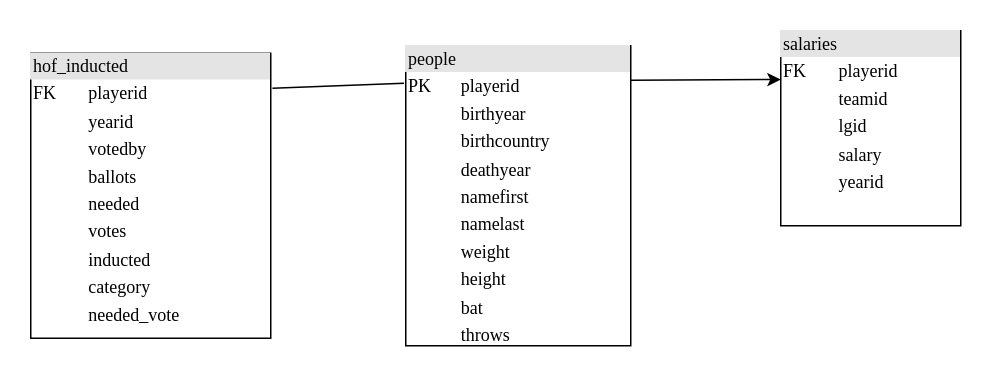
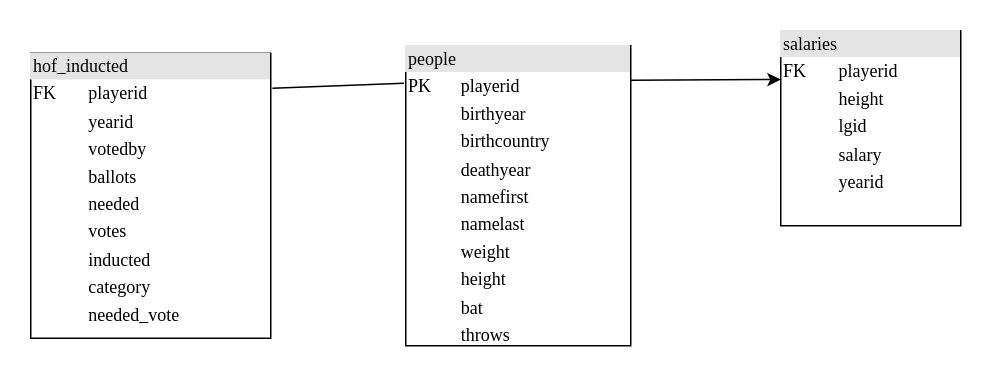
  <mxCell id="0" />
  <mxCell id="1" parent="0" />
  <mxCell id="2" value="&lt;div style=&quot;box-sizing: border-box ; width: 100% ; background: #e4e4e4 ; padding: 2px&quot;&gt;people&lt;/div&gt;&lt;table style=&quot;width: 100% ; font-size: 1em&quot; cellpadding=&quot;2&quot; cellspacing=&quot;0&quot;&gt;&lt;tbody&gt;&lt;tr&gt;&lt;td&gt;PK&lt;/td&gt;&lt;td&gt;playerid&lt;/td&gt;&lt;/tr&gt;&lt;tr&gt;&lt;td&gt;&lt;br&gt;&lt;/td&gt;&lt;td&gt;birthyear&lt;/td&gt;&lt;/tr&gt;&lt;tr&gt;&lt;td&gt;&lt;br&gt;&lt;/td&gt;&lt;td&gt;birthcountry&lt;/td&gt;&lt;/tr&gt;&lt;tr&gt;&lt;td&gt;&lt;br&gt;&lt;/td&gt;&lt;td&gt;deathyear&lt;/td&gt;&lt;/tr&gt;&lt;tr&gt;&lt;td&gt;&lt;br&gt;&lt;/td&gt;&lt;td&gt;namefirst&lt;br&gt;&lt;/td&gt;&lt;/tr&gt;&lt;tr&gt;&lt;td&gt;&lt;br&gt;&lt;/td&gt;&lt;td&gt;namelast&lt;/td&gt;&lt;/tr&gt;&lt;tr&gt;&lt;td&gt;&lt;br&gt;&lt;/td&gt;&lt;td&gt;weight&lt;/td&gt;&lt;/tr&gt;&lt;tr&gt;&lt;td&gt;&lt;br&gt;&lt;/td&gt;&lt;td&gt;height&lt;/td&gt;&lt;/tr&gt;&lt;tr&gt;&lt;td&gt;&lt;br&gt;&lt;/td&gt;&lt;td&gt;bat&lt;/td&gt;&lt;/tr&gt;&lt;tr&gt;&lt;td&gt;&lt;br&gt;&lt;/td&gt;&lt;td&gt;throws&lt;/td&gt;&lt;/tr&gt;&lt;/tbody&gt;&lt;/table&gt;" style="verticalAlign=top;align=left;overflow=fill;html=1;rounded=0;shadow=0;comic=0;labelBackgroundColor=none;strokeWidth=1;fontFamily=Verdana;fontSize=12" parent="1" vertex="1"><mxGeometry x="270" y="30" width="150" height="200" as="geometry" /></mxCell>
  <mxCell id="3" value="&lt;div style=&quot;box-sizing: border-box ; width: 100% ; background: #e4e4e4 ; padding: 2px&quot;&gt;hof_inducted&lt;/div&gt;&lt;table style=&quot;width: 100% ; font-size: 1em&quot; cellpadding=&quot;2&quot; cellspacing=&quot;0&quot;&gt;&lt;tbody&gt;&lt;tr&gt;&lt;td&gt;FK&lt;br&gt;&lt;/td&gt;&lt;td&gt;playerid&lt;br&gt;&lt;/td&gt;&lt;/tr&gt;&lt;tr&gt;&lt;td&gt;&lt;br&gt;&lt;/td&gt;&lt;td&gt;yearid&lt;/td&gt;&lt;/tr&gt;&lt;tr&gt;&lt;td&gt;&amp;nbsp;&amp;nbsp;&lt;/td&gt;&lt;td&gt;votedby&lt;/td&gt;&lt;/tr&gt;&lt;tr&gt;&lt;td&gt;&amp;nbsp;&lt;/td&gt;&lt;td&gt;ballots&lt;/td&gt;&lt;/tr&gt;&lt;tr&gt;&lt;td&gt;&amp;nbsp;&lt;/td&gt;&lt;td&gt;needed&lt;/td&gt;&lt;/tr&gt;&lt;tr&gt;&lt;td&gt;&amp;nbsp;&lt;/td&gt;&lt;td&gt;votes&lt;/td&gt;&lt;/tr&gt;&lt;tr&gt;&lt;td&gt;&amp;nbsp;&lt;/td&gt;&lt;td&gt;inducted&lt;/td&gt;&lt;/tr&gt;&lt;tr&gt;&lt;td&gt;&amp;nbsp;&lt;/td&gt;&lt;td&gt;category&lt;/td&gt;&lt;/tr&gt;&lt;tr&gt;&lt;td&gt;&lt;/td&gt;&lt;td&gt;needed_vote&lt;/td&gt;&lt;/tr&gt;&lt;/tbody&gt;&lt;/table&gt;" style="verticalAlign=top;align=left;overflow=fill;html=1;rounded=0;shadow=0;comic=0;labelBackgroundColor=none;strokeWidth=1;fontFamily=Verdana;fontSize=12" parent="1" vertex="1"><mxGeometry x="20" y="35" width="160" height="190" as="geometry" /></mxCell>
- <mxCell id="4" value="&lt;div style=&quot;box-sizing: border-box ; width: 100% ; background: #e4e4e4 ; padding: 2px&quot;&gt;salaries&lt;/div&gt;&lt;table style=&quot;width: 100% ; font-size: 1em&quot; cellpadding=&quot;2&quot; cellspacing=&quot;0&quot;&gt;&lt;tbody&gt;&lt;tr&gt;&lt;td&gt;FK&lt;/td&gt;&lt;td&gt;playerid&lt;br&gt;&lt;/td&gt;&lt;/tr&gt;&lt;tr&gt;&lt;td&gt;&lt;br&gt;&lt;/td&gt;&lt;td&gt;teamid&lt;/td&gt;&lt;/tr&gt;&lt;tr&gt;&lt;td&gt;&lt;/td&gt;&lt;td&gt;lgid&lt;/td&gt;&lt;/tr&gt;&lt;tr&gt;&lt;td&gt;&amp;nbsp;&lt;/td&gt;&lt;td&gt;salary&lt;/td&gt;&lt;/tr&gt;&lt;tr&gt;&lt;td&gt;&lt;/td&gt;&lt;td&gt;yearid&lt;/td&gt;&lt;/tr&gt;&lt;/tbody&gt;&lt;/table&gt;" style="verticalAlign=top;align=left;overflow=fill;html=1;rounded=0;shadow=0;comic=0;labelBackgroundColor=none;strokeWidth=1;fontFamily=Verdana;fontSize=12" parent="1" vertex="1"><mxGeometry x="520" y="20" width="120" height="130" as="geometry" /></mxCell>
+ <mxCell id="4" value="&lt;div style=&quot;box-sizing: border-box ; width: 100% ; background: #e4e4e4 ; padding: 2px&quot;&gt;salaries&lt;/div&gt;&lt;table style=&quot;width: 100% ; font-size: 1em&quot; cellpadding=&quot;2&quot; cellspacing=&quot;0&quot;&gt;&lt;tbody&gt;&lt;tr&gt;&lt;td&gt;FK&lt;/td&gt;&lt;td&gt;playerid&lt;br&gt;&lt;/td&gt;&lt;/tr&gt;&lt;tr&gt;&lt;td&gt;&lt;br&gt;&lt;/td&gt;&lt;td&gt;height&lt;/td&gt;&lt;/tr&gt;&lt;tr&gt;&lt;td&gt;&lt;/td&gt;&lt;td&gt;lgid&lt;/td&gt;&lt;/tr&gt;&lt;tr&gt;&lt;td&gt;&amp;nbsp;&lt;/td&gt;&lt;td&gt;salary&lt;/td&gt;&lt;/tr&gt;&lt;tr&gt;&lt;td&gt;&lt;/td&gt;&lt;td&gt;yearid&lt;/td&gt;&lt;/tr&gt;&lt;/tbody&gt;&lt;/table&gt;" style="verticalAlign=top;align=left;overflow=fill;html=1;rounded=0;shadow=0;comic=0;labelBackgroundColor=none;strokeWidth=1;fontFamily=Verdana;fontSize=12" parent="1" vertex="1"><mxGeometry x="520" y="20" width="120" height="130" as="geometry" /></mxCell>
  <mxCell id="5" value="" style="endArrow=none;html=1;entryX=-0.008;entryY=0.125;entryDx=0;entryDy=0;entryPerimeter=0;exitX=1.007;exitY=0.123;exitDx=0;exitDy=0;exitPerimeter=0;" edge="1" parent="1" source="3" target="2"><mxGeometry width="50" height="50" relative="1" as="geometry"><mxPoint x="10" y="310" as="sourcePoint" /><mxPoint x="60" y="260" as="targetPoint" /></mxGeometry></mxCell>
  <mxCell id="6" value="" style="endArrow=classic;html=1;entryX=0;entryY=0.25;entryDx=0;entryDy=0;" edge="1" parent="1" target="4"><mxGeometry width="50" height="50" relative="1" as="geometry"><mxPoint x="420" y="53" as="sourcePoint" /><mxPoint x="70" y="250" as="targetPoint" /></mxGeometry></mxCell>
